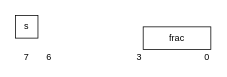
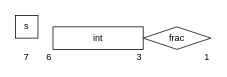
  <mxCell id="0" />
  <mxCell id="1" parent="0" />
  <mxCell id="2" value="s" style="rounded=0;whiteSpace=wrap;html=1;" vertex="1" parent="1"><mxGeometry x="20" y="20" width="30" height="30" as="geometry" /></mxCell>
- <mxCell id="4" value="frac" style="rounded=0;whiteSpace=wrap;html=1;" vertex="1" parent="1"><mxGeometry x="190" y="35" width="90" height="30" as="geometry" /></mxCell>
- <mxCell id="5" value="0" style="text;html=1;align=center;verticalAlign=middle;whiteSpace=wrap;rounded=0;" vertex="1" parent="1"><mxGeometry x="270" y="70" width="10" height="10" as="geometry" /></mxCell>
+ <mxCell id="3" value="int" style="rounded=0;whiteSpace=wrap;html=1;" vertex="1" parent="1"><mxGeometry x="70" y="35" width="120" height="30" as="geometry" /></mxCell>
+ <mxCell id="4" value="frac" style="rhombus;whiteSpace=wrap;html=1;" vertex="1" parent="1"><mxGeometry x="190" y="35" width="90" height="30" as="geometry" /></mxCell>
+ <mxCell id="5" value="1" style="text;html=1;align=center;verticalAlign=middle;whiteSpace=wrap;rounded=0;" vertex="1" parent="1"><mxGeometry x="270" y="70" width="10" height="10" as="geometry" /></mxCell>
  <mxCell id="6" value="7" style="text;html=1;align=center;verticalAlign=middle;whiteSpace=wrap;rounded=0;" vertex="1" parent="1"><mxGeometry x="30" y="70" width="10" height="10" as="geometry" /></mxCell>
  <mxCell id="7" value="6" style="text;html=1;align=center;verticalAlign=middle;whiteSpace=wrap;rounded=0;" vertex="1" parent="1"><mxGeometry x="60" y="70" width="10" height="10" as="geometry" /></mxCell>
  <mxCell id="8" value="3" style="text;html=1;align=center;verticalAlign=middle;whiteSpace=wrap;rounded=0;" vertex="1" parent="1"><mxGeometry x="180" y="70" width="10" height="10" as="geometry" /></mxCell>
